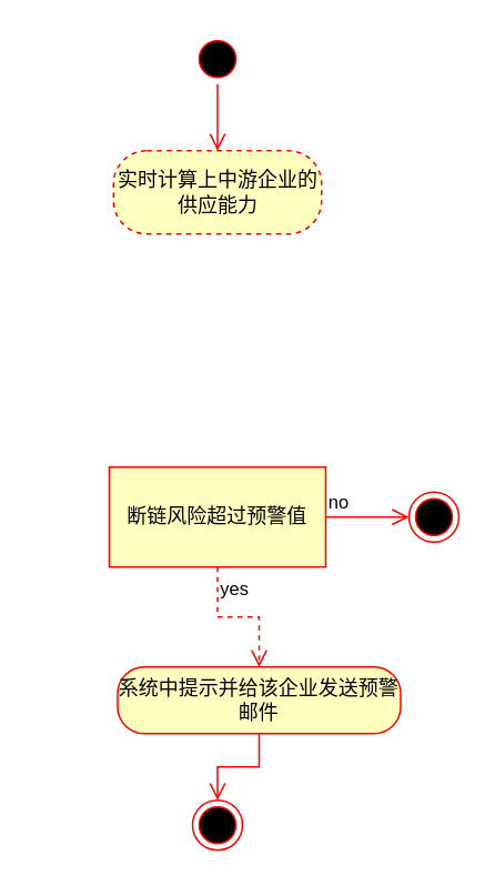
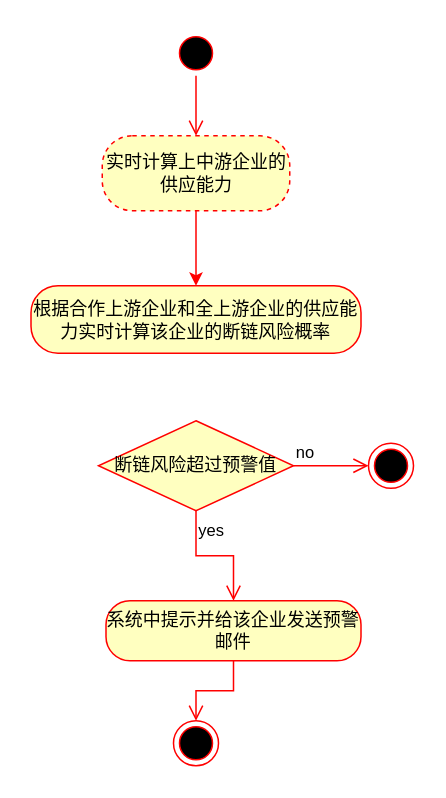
  <mxCell id="0" />
  <mxCell id="1" parent="0" />
  <mxCell id="2" value="" style="ellipse;html=1;shape=startState;fillColor=#000000;strokeColor=#ff0000;" parent="1" vertex="1"><mxGeometry x="115" y="20" width="30" height="30" as="geometry" /></mxCell>
  <mxCell id="3" value="" style="edgeStyle=orthogonalEdgeStyle;html=1;verticalAlign=bottom;endArrow=open;endSize=8;strokeColor=#ff0000;rounded=0;entryX=0.5;entryY=0;entryDx=0;entryDy=0;" parent="1" source="2" target="5" edge="1"><mxGeometry relative="1" as="geometry"><mxPoint x="130" y="110" as="targetPoint" /></mxGeometry></mxCell>
+ <mxCell id="4" value="" style="edgeStyle=orthogonalEdgeStyle;rounded=0;orthogonalLoop=1;jettySize=auto;html=1;strokeColor=#FF0000;" parent="1" source="5" target="6" edge="1"><mxGeometry relative="1" as="geometry" /></mxCell>
  <mxCell id="5" value="实时计算上中游企业的供应能力" style="rounded=1;whiteSpace=wrap;html=1;arcSize=40;fontColor=#000000;fillColor=#ffffc0;strokeColor=#ff0000;dashed=1;" parent="1" vertex="1"><mxGeometry x="67.5" y="90" width="125" height="50" as="geometry" /></mxCell>
- <mxCell id="7" value="断链风险超过预警值" style="whiteSpace=wrap;html=1;fontColor=#000000;fillColor=#ffffc0;strokeColor=#ff0000;rounded=0;" parent="1" vertex="1"><mxGeometry x="65" y="280" width="130" height="60" as="geometry" /></mxCell>
+ <mxCell id="6" value="根据合作上游企业和全上游企业的供应能力实时计算该企业的断链风险概率" style="whiteSpace=wrap;html=1;fillColor=#ffffc0;strokeColor=#ff0000;fontColor=#000000;rounded=1;arcSize=40;" parent="1" vertex="1"><mxGeometry x="20" y="190" width="220" height="45" as="geometry" /></mxCell>
+ <mxCell id="7" value="断链风险超过预警值" style="rhombus;whiteSpace=wrap;html=1;fontColor=#000000;fillColor=#ffffc0;strokeColor=#ff0000;" parent="1" vertex="1"><mxGeometry x="65" y="280" width="130" height="60" as="geometry" /></mxCell>
  <mxCell id="8" value="no" style="edgeStyle=orthogonalEdgeStyle;html=1;align=left;verticalAlign=bottom;endArrow=open;endSize=8;strokeColor=#ff0000;rounded=0;entryX=0;entryY=0.5;entryDx=0;entryDy=0;" parent="1" source="7" target="10" edge="1"><mxGeometry x="-1" relative="1" as="geometry"><mxPoint x="295" y="310" as="targetPoint" /></mxGeometry></mxCell>
- <mxCell id="9" value="yes" style="edgeStyle=orthogonalEdgeStyle;html=1;align=left;verticalAlign=top;endArrow=open;endSize=8;strokeColor=#ff0000;rounded=0;entryX=0.5;entryY=0;entryDx=0;entryDy=0;dashed=1;" parent="1" source="7" target="11" edge="1"><mxGeometry x="-1" relative="1" as="geometry"><mxPoint x="130" y="390" as="targetPoint" /></mxGeometry></mxCell>
+ <mxCell id="9" value="yes" style="edgeStyle=orthogonalEdgeStyle;html=1;align=left;verticalAlign=top;endArrow=open;endSize=8;strokeColor=#ff0000;rounded=0;entryX=0.5;entryY=0;entryDx=0;entryDy=0;" parent="1" source="7" target="11" edge="1"><mxGeometry x="-1" relative="1" as="geometry"><mxPoint x="130" y="390" as="targetPoint" /></mxGeometry></mxCell>
  <mxCell id="10" value="" style="ellipse;html=1;shape=endState;fillColor=#000000;strokeColor=#ff0000;" parent="1" vertex="1"><mxGeometry x="245" y="295" width="30" height="30" as="geometry" /></mxCell>
  <mxCell id="11" value="系统中提示并给该企业发送预警邮件" style="rounded=1;whiteSpace=wrap;html=1;arcSize=40;fontColor=#000000;fillColor=#ffffc0;strokeColor=#ff0000;" parent="1" vertex="1"><mxGeometry x="70" y="400" width="170" height="40" as="geometry" /></mxCell>
  <mxCell id="12" value="" style="edgeStyle=orthogonalEdgeStyle;html=1;verticalAlign=bottom;endArrow=open;endSize=8;strokeColor=#ff0000;rounded=0;entryX=0.5;entryY=0;entryDx=0;entryDy=0;" parent="1" source="11" target="13" edge="1"><mxGeometry relative="1" as="geometry"><mxPoint x="130" y="490" as="targetPoint" /></mxGeometry></mxCell>
  <mxCell id="13" value="" style="ellipse;html=1;shape=endState;fillColor=#000000;strokeColor=#ff0000;" parent="1" vertex="1"><mxGeometry x="115" y="480" width="30" height="30" as="geometry" /></mxCell>
